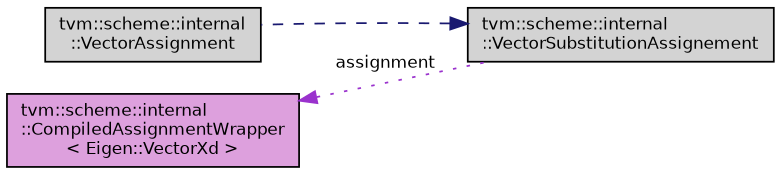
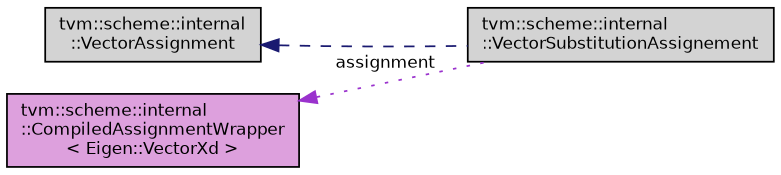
  digraph {
    rankdir=LR
    node [color=black fillcolor=lightgrey fontname=Helvetica fontsize=10 shape=record style=filled]
    edge [dir=back fontname=Helvetica fontsize=10 labelfontname=Helvetica labelfontsize=10]
    n1 [fontcolor=black height=0.2 label="tvm::scheme::internal\l::VectorAssignment" width=0.4]
    n2 [height=0.2 label="tvm::scheme::internal\l::VectorSubstitutionAssignement" width=0.4]
    n3 [fillcolor=plum height=0.2 label="tvm::scheme::internal\l::CompiledAssignmentWrapper\l\< Eigen::VectorXd \>" width=0.4]
-   n2 -> n1 [color=midnightblue style=dashed]
+   n1 -> n2 [color=midnightblue style=dashed]
    n3 -> n2 [color=darkorchid3 label=" assignment" style=dotted]
  }
